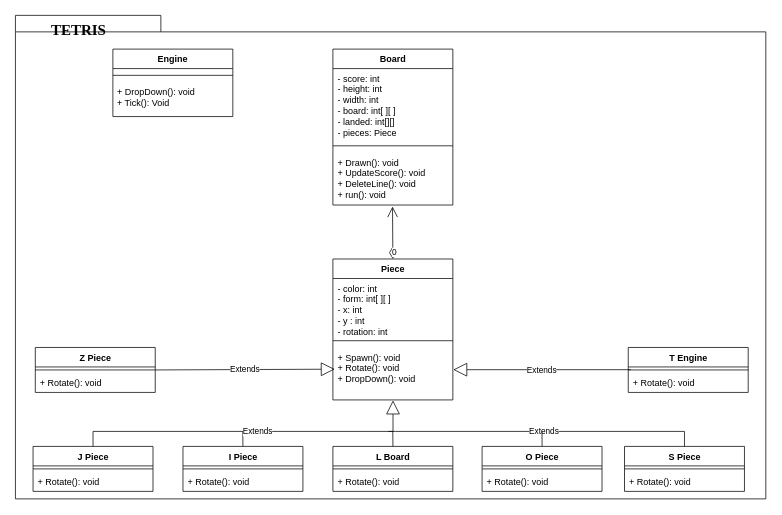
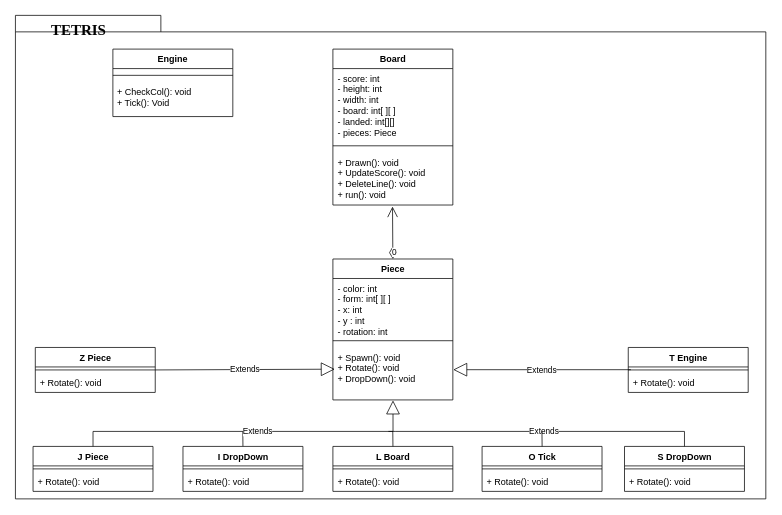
  <mxCell id="0" />
  <mxCell id="1" parent="0" />
  <mxCell id="2" value="" style="shape=folder;fontStyle=1;spacingTop=10;tabWidth=194;tabHeight=22;tabPosition=left;html=1;rounded=0;shadow=0;comic=0;labelBackgroundColor=none;strokeWidth=1;fillColor=none;fontFamily=Verdana;fontSize=10;align=center;movable=0;resizable=0;rotatable=0;deletable=0;editable=0;locked=1;connectable=0;" parent="1" vertex="1"><mxGeometry x="20" y="20" width="1001" height="645" as="geometry" /></mxCell>
  <mxCell id="3" value="TETRIS" style="text;html=1;align=center;verticalAlign=top;spacingTop=-4;fontSize=20;fontFamily=Verdana;fillColor=none;fontStyle=1" parent="1" vertex="1"><mxGeometry x="39" y="25" width="130" height="20" as="geometry" /></mxCell>
  <mxCell id="4" value="&lt;div&gt;Piece&lt;/div&gt;&lt;div&gt;&lt;br&gt;&lt;/div&gt;" style="swimlane;fontStyle=1;align=center;verticalAlign=top;childLayout=stackLayout;horizontal=1;startSize=26;horizontalStack=0;resizeParent=1;resizeParentMax=0;resizeLast=0;collapsible=1;marginBottom=0;whiteSpace=wrap;html=1;" parent="1" vertex="1"><mxGeometry x="443.5" y="345" width="160" height="188" as="geometry" /></mxCell>
  <mxCell id="5" value="&lt;div&gt;- color: int&lt;/div&gt;&lt;div&gt;- form: int[ ][ ]&lt;/div&gt;&lt;div&gt;- x: int&lt;/div&gt;&lt;div&gt;- y : int&lt;/div&gt;&lt;div&gt;- rotation: int&lt;br&gt;&lt;/div&gt;" style="text;strokeColor=none;fillColor=none;align=left;verticalAlign=top;spacingLeft=4;spacingRight=4;overflow=hidden;rotatable=0;points=[[0,0.5],[1,0.5]];portConstraint=eastwest;whiteSpace=wrap;html=1;" parent="4" vertex="1"><mxGeometry y="26" width="160" height="74" as="geometry" /></mxCell>
  <mxCell id="6" value="" style="line;strokeWidth=1;fillColor=none;align=left;verticalAlign=middle;spacingTop=-1;spacingLeft=3;spacingRight=3;rotatable=0;labelPosition=right;points=[];portConstraint=eastwest;strokeColor=inherit;" parent="4" vertex="1"><mxGeometry y="100" width="160" height="18" as="geometry" /></mxCell>
  <mxCell id="7" value="&lt;div&gt;+ Spawn(): void&lt;/div&gt;&lt;div&gt;+ Rotate(): void&lt;/div&gt;&lt;div&gt;+ DropDown(): void&lt;/div&gt;" style="text;strokeColor=none;fillColor=none;align=left;verticalAlign=top;spacingLeft=4;spacingRight=4;overflow=hidden;rotatable=0;points=[[0,0.5],[1,0.5]];portConstraint=eastwest;whiteSpace=wrap;html=1;" parent="4" vertex="1"><mxGeometry y="118" width="160" height="70" as="geometry" /></mxCell>
  <mxCell id="8" style="rounded=0;orthogonalLoop=1;jettySize=auto;html=1;exitX=0.5;exitY=0;exitDx=0;exitDy=0;endArrow=none;endFill=0;" parent="1" source="9" edge="1"><mxGeometry relative="1" as="geometry"><mxPoint x="323.293" y="575" as="targetPoint" /></mxGeometry></mxCell>
- <mxCell id="9" value="&lt;div&gt;I Piece&lt;/div&gt;&lt;div&gt;&lt;br&gt;&lt;/div&gt;" style="swimlane;fontStyle=1;align=center;verticalAlign=top;childLayout=stackLayout;horizontal=1;startSize=26;horizontalStack=0;resizeParent=1;resizeParentMax=0;resizeLast=0;collapsible=1;marginBottom=0;whiteSpace=wrap;html=1;" parent="1" vertex="1"><mxGeometry x="243.5" y="595" width="160" height="60" as="geometry" /></mxCell>
+ <mxCell id="9" value="&lt;div&gt;I DropDown&lt;/div&gt;&lt;div&gt;&lt;br&gt;&lt;/div&gt;" style="swimlane;fontStyle=1;align=center;verticalAlign=top;childLayout=stackLayout;horizontal=1;startSize=26;horizontalStack=0;resizeParent=1;resizeParentMax=0;resizeLast=0;collapsible=1;marginBottom=0;whiteSpace=wrap;html=1;" parent="1" vertex="1"><mxGeometry x="243.5" y="595" width="160" height="60" as="geometry" /></mxCell>
  <mxCell id="10" value="" style="line;strokeWidth=1;fillColor=none;align=left;verticalAlign=middle;spacingTop=-1;spacingLeft=3;spacingRight=3;rotatable=0;labelPosition=right;points=[];portConstraint=eastwest;strokeColor=inherit;" parent="9" vertex="1"><mxGeometry y="26" width="160" height="8" as="geometry" /></mxCell>
  <mxCell id="11" value="+ Rotate(): void" style="text;strokeColor=none;fillColor=none;align=left;verticalAlign=top;spacingLeft=4;spacingRight=4;overflow=hidden;rotatable=0;points=[[0,0.5],[1,0.5]];portConstraint=eastwest;whiteSpace=wrap;html=1;" parent="9" vertex="1"><mxGeometry y="34" width="160" height="26" as="geometry" /></mxCell>
  <mxCell id="12" value="&lt;div&gt;J Piece&lt;/div&gt;&lt;div&gt;&lt;br&gt;&lt;/div&gt;" style="swimlane;fontStyle=1;align=center;verticalAlign=top;childLayout=stackLayout;horizontal=1;startSize=26;horizontalStack=0;resizeParent=1;resizeParentMax=0;resizeLast=0;collapsible=1;marginBottom=0;whiteSpace=wrap;html=1;" parent="1" vertex="1"><mxGeometry x="43.5" y="595" width="160" height="60" as="geometry" /></mxCell>
  <mxCell id="13" value="" style="line;strokeWidth=1;fillColor=none;align=left;verticalAlign=middle;spacingTop=-1;spacingLeft=3;spacingRight=3;rotatable=0;labelPosition=right;points=[];portConstraint=eastwest;strokeColor=inherit;" parent="12" vertex="1"><mxGeometry y="26" width="160" height="8" as="geometry" /></mxCell>
  <mxCell id="14" value="+ Rotate(): void" style="text;strokeColor=none;fillColor=none;align=left;verticalAlign=top;spacingLeft=4;spacingRight=4;overflow=hidden;rotatable=0;points=[[0,0.5],[1,0.5]];portConstraint=eastwest;whiteSpace=wrap;html=1;" parent="12" vertex="1"><mxGeometry y="34" width="160" height="26" as="geometry" /></mxCell>
  <mxCell id="15" value="&lt;div&gt;L Board&lt;/div&gt;&lt;div&gt;&lt;br&gt;&lt;/div&gt;" style="swimlane;fontStyle=1;align=center;verticalAlign=top;childLayout=stackLayout;horizontal=1;startSize=26;horizontalStack=0;resizeParent=1;resizeParentMax=0;resizeLast=0;collapsible=1;marginBottom=0;whiteSpace=wrap;html=1;" parent="1" vertex="1"><mxGeometry x="443.5" y="595" width="160" height="60" as="geometry" /></mxCell>
  <mxCell id="16" value="" style="line;strokeWidth=1;fillColor=none;align=left;verticalAlign=middle;spacingTop=-1;spacingLeft=3;spacingRight=3;rotatable=0;labelPosition=right;points=[];portConstraint=eastwest;strokeColor=inherit;" parent="15" vertex="1"><mxGeometry y="26" width="160" height="8" as="geometry" /></mxCell>
  <mxCell id="17" value="+ Rotate(): void" style="text;strokeColor=none;fillColor=none;align=left;verticalAlign=top;spacingLeft=4;spacingRight=4;overflow=hidden;rotatable=0;points=[[0,0.5],[1,0.5]];portConstraint=eastwest;whiteSpace=wrap;html=1;" parent="15" vertex="1"><mxGeometry y="34" width="160" height="26" as="geometry" /></mxCell>
- <mxCell id="18" value="&lt;div&gt;O Piece&lt;/div&gt;&lt;div&gt;&lt;br&gt;&lt;/div&gt;" style="swimlane;fontStyle=1;align=center;verticalAlign=top;childLayout=stackLayout;horizontal=1;startSize=26;horizontalStack=0;resizeParent=1;resizeParentMax=0;resizeLast=0;collapsible=1;marginBottom=0;whiteSpace=wrap;html=1;" parent="1" vertex="1"><mxGeometry x="642.5" y="595" width="160" height="60" as="geometry" /></mxCell>
+ <mxCell id="18" value="&lt;div&gt;O Tick&lt;/div&gt;&lt;div&gt;&lt;br&gt;&lt;/div&gt;" style="swimlane;fontStyle=1;align=center;verticalAlign=top;childLayout=stackLayout;horizontal=1;startSize=26;horizontalStack=0;resizeParent=1;resizeParentMax=0;resizeLast=0;collapsible=1;marginBottom=0;whiteSpace=wrap;html=1;" parent="1" vertex="1"><mxGeometry x="642.5" y="595" width="160" height="60" as="geometry" /></mxCell>
  <mxCell id="19" value="" style="line;strokeWidth=1;fillColor=none;align=left;verticalAlign=middle;spacingTop=-1;spacingLeft=3;spacingRight=3;rotatable=0;labelPosition=right;points=[];portConstraint=eastwest;strokeColor=inherit;" parent="18" vertex="1"><mxGeometry y="26" width="160" height="8" as="geometry" /></mxCell>
  <mxCell id="20" value="+ Rotate(): void" style="text;strokeColor=none;fillColor=none;align=left;verticalAlign=top;spacingLeft=4;spacingRight=4;overflow=hidden;rotatable=0;points=[[0,0.5],[1,0.5]];portConstraint=eastwest;whiteSpace=wrap;html=1;" parent="18" vertex="1"><mxGeometry y="34" width="160" height="26" as="geometry" /></mxCell>
- <mxCell id="21" value="&lt;div&gt;S Piece&lt;/div&gt;&lt;div&gt;&lt;br&gt;&lt;/div&gt;" style="swimlane;fontStyle=1;align=center;verticalAlign=top;childLayout=stackLayout;horizontal=1;startSize=26;horizontalStack=0;resizeParent=1;resizeParentMax=0;resizeLast=0;collapsible=1;marginBottom=0;whiteSpace=wrap;html=1;" parent="1" vertex="1"><mxGeometry x="832.5" y="595" width="160" height="60" as="geometry" /></mxCell>
+ <mxCell id="21" value="&lt;div&gt;S DropDown&lt;/div&gt;&lt;div&gt;&lt;br&gt;&lt;/div&gt;" style="swimlane;fontStyle=1;align=center;verticalAlign=top;childLayout=stackLayout;horizontal=1;startSize=26;horizontalStack=0;resizeParent=1;resizeParentMax=0;resizeLast=0;collapsible=1;marginBottom=0;whiteSpace=wrap;html=1;" parent="1" vertex="1"><mxGeometry x="832.5" y="595" width="160" height="60" as="geometry" /></mxCell>
  <mxCell id="22" value="" style="line;strokeWidth=1;fillColor=none;align=left;verticalAlign=middle;spacingTop=-1;spacingLeft=3;spacingRight=3;rotatable=0;labelPosition=right;points=[];portConstraint=eastwest;strokeColor=inherit;" parent="21" vertex="1"><mxGeometry y="26" width="160" height="8" as="geometry" /></mxCell>
  <mxCell id="23" value="+ Rotate(): void" style="text;strokeColor=none;fillColor=none;align=left;verticalAlign=top;spacingLeft=4;spacingRight=4;overflow=hidden;rotatable=0;points=[[0,0.5],[1,0.5]];portConstraint=eastwest;whiteSpace=wrap;html=1;" parent="21" vertex="1"><mxGeometry y="34" width="160" height="26" as="geometry" /></mxCell>
  <mxCell id="24" value="&lt;div&gt;T Engine&lt;/div&gt;&lt;div&gt;&lt;br&gt;&lt;/div&gt;" style="swimlane;fontStyle=1;align=center;verticalAlign=top;childLayout=stackLayout;horizontal=1;startSize=26;horizontalStack=0;resizeParent=1;resizeParentMax=0;resizeLast=0;collapsible=1;marginBottom=0;whiteSpace=wrap;html=1;" parent="1" vertex="1"><mxGeometry x="837.5" y="463" width="160" height="60" as="geometry" /></mxCell>
  <mxCell id="25" value="" style="line;strokeWidth=1;fillColor=none;align=left;verticalAlign=middle;spacingTop=-1;spacingLeft=3;spacingRight=3;rotatable=0;labelPosition=right;points=[];portConstraint=eastwest;strokeColor=inherit;" parent="24" vertex="1"><mxGeometry y="26" width="160" height="8" as="geometry" /></mxCell>
  <mxCell id="26" value="+ Rotate(): void" style="text;strokeColor=none;fillColor=none;align=left;verticalAlign=top;spacingLeft=4;spacingRight=4;overflow=hidden;rotatable=0;points=[[0,0.5],[1,0.5]];portConstraint=eastwest;whiteSpace=wrap;html=1;" parent="24" vertex="1"><mxGeometry y="34" width="160" height="26" as="geometry" /></mxCell>
  <mxCell id="27" value="Extends" style="endArrow=block;endSize=16;endFill=0;html=1;rounded=0;exitX=0.5;exitY=0;exitDx=0;exitDy=0;edgeStyle=orthogonalEdgeStyle;entryX=0.501;entryY=1.009;entryDx=0;entryDy=0;entryPerimeter=0;" parent="1" source="12" target="7" edge="1"><mxGeometry x="0.035" width="160" relative="1" as="geometry"><mxPoint x="87.5" y="545" as="sourcePoint" /><mxPoint x="247.5" y="545" as="targetPoint" /><Array as="points"><mxPoint x="123.5" y="575" /><mxPoint x="523.5" y="575" /></Array><mxPoint as="offset" /></mxGeometry></mxCell>
  <mxCell id="28" value="Extends" style="endArrow=none;endSize=16;endFill=0;html=1;rounded=0;exitX=0.5;exitY=0;exitDx=0;exitDy=0;edgeStyle=orthogonalEdgeStyle;" parent="1" source="21" edge="1"><mxGeometry width="160" relative="1" as="geometry"><mxPoint x="557.5" y="515" as="sourcePoint" /><mxPoint x="517.5" y="575" as="targetPoint" /><Array as="points"><mxPoint x="912.5" y="575" /><mxPoint x="527.5" y="575" /></Array></mxGeometry></mxCell>
  <mxCell id="29" style="rounded=0;orthogonalLoop=1;jettySize=auto;html=1;exitX=0.5;exitY=0;exitDx=0;exitDy=0;endArrow=none;endFill=0;" parent="1" edge="1"><mxGeometry relative="1" as="geometry"><mxPoint x="523.383" y="575" as="targetPoint" /><mxPoint x="523.59" y="595" as="sourcePoint" /></mxGeometry></mxCell>
  <mxCell id="30" style="rounded=0;orthogonalLoop=1;jettySize=auto;html=1;exitX=0.5;exitY=0;exitDx=0;exitDy=0;endArrow=none;endFill=0;" parent="1" edge="1"><mxGeometry relative="1" as="geometry"><mxPoint x="722.383" y="575" as="targetPoint" /><mxPoint x="722.59" y="595" as="sourcePoint" /></mxGeometry></mxCell>
  <mxCell id="31" value="&lt;div&gt;Z Piece&lt;/div&gt;&lt;div&gt;&lt;br&gt;&lt;/div&gt;" style="swimlane;fontStyle=1;align=center;verticalAlign=top;childLayout=stackLayout;horizontal=1;startSize=26;horizontalStack=0;resizeParent=1;resizeParentMax=0;resizeLast=0;collapsible=1;marginBottom=0;whiteSpace=wrap;html=1;" parent="1" vertex="1"><mxGeometry x="46.5" y="463" width="160" height="60" as="geometry" /></mxCell>
  <mxCell id="32" value="" style="line;strokeWidth=1;fillColor=none;align=left;verticalAlign=middle;spacingTop=-1;spacingLeft=3;spacingRight=3;rotatable=0;labelPosition=right;points=[];portConstraint=eastwest;strokeColor=inherit;" parent="31" vertex="1"><mxGeometry y="26" width="160" height="8" as="geometry" /></mxCell>
  <mxCell id="33" value="+ Rotate(): void" style="text;strokeColor=none;fillColor=none;align=left;verticalAlign=top;spacingLeft=4;spacingRight=4;overflow=hidden;rotatable=0;points=[[0,0.5],[1,0.5]];portConstraint=eastwest;whiteSpace=wrap;html=1;" parent="31" vertex="1"><mxGeometry y="34" width="160" height="26" as="geometry" /></mxCell>
  <mxCell id="34" value="Extends" style="endArrow=block;endSize=16;endFill=0;html=1;rounded=0;exitX=1;exitY=0.5;exitDx=0;exitDy=0;entryX=0.016;entryY=0.414;entryDx=0;entryDy=0;entryPerimeter=0;" parent="1" source="31" target="7" edge="1"><mxGeometry width="160" relative="1" as="geometry"><mxPoint x="527.5" y="485" as="sourcePoint" /><mxPoint x="437.5" y="493" as="targetPoint" /></mxGeometry></mxCell>
  <mxCell id="35" value="Extends" style="endArrow=block;endSize=16;endFill=0;html=1;rounded=0;exitX=1;exitY=0.5;exitDx=0;exitDy=0;entryX=0.003;entryY=0.567;entryDx=0;entryDy=0;entryPerimeter=0;" parent="1" edge="1"><mxGeometry width="160" relative="1" as="geometry"><mxPoint x="841" y="492.66" as="sourcePoint" /><mxPoint x="604" y="492.66" as="targetPoint" /></mxGeometry></mxCell>
  <mxCell id="36" value="Board" style="swimlane;fontStyle=1;align=center;verticalAlign=top;childLayout=stackLayout;horizontal=1;startSize=26;horizontalStack=0;resizeParent=1;resizeParentMax=0;resizeLast=0;collapsible=1;marginBottom=0;whiteSpace=wrap;html=1;" parent="1" vertex="1"><mxGeometry x="443.5" y="65" width="160" height="208" as="geometry" /></mxCell>
  <mxCell id="37" value="&lt;div&gt;- score: int&lt;br&gt;&lt;/div&gt;&lt;div&gt;- height: int&lt;/div&gt;&lt;div&gt;- width: int&lt;/div&gt;&lt;div&gt;- board: int[ ][ ]&lt;/div&gt;&lt;div&gt;- landed: int[][]&lt;br&gt;&lt;/div&gt;&lt;div&gt;- pieces: Piece&lt;br&gt;&lt;/div&gt;" style="text;strokeColor=none;fillColor=none;align=left;verticalAlign=top;spacingLeft=4;spacingRight=4;overflow=hidden;rotatable=0;points=[[0,0.5],[1,0.5]];portConstraint=eastwest;whiteSpace=wrap;html=1;" parent="36" vertex="1"><mxGeometry y="26" width="160" height="94" as="geometry" /></mxCell>
  <mxCell id="38" value="" style="line;strokeWidth=1;fillColor=none;align=left;verticalAlign=middle;spacingTop=-1;spacingLeft=3;spacingRight=3;rotatable=0;labelPosition=right;points=[];portConstraint=eastwest;strokeColor=inherit;" parent="36" vertex="1"><mxGeometry y="120" width="160" height="18" as="geometry" /></mxCell>
  <mxCell id="39" value="&lt;div&gt;+ Drawn(): void&lt;/div&gt;&lt;div&gt;+ UpdateScore(): void&lt;/div&gt;&lt;div&gt;+ DeleteLine(): void&lt;/div&gt;&lt;div&gt;+ run(): void&lt;/div&gt;" style="text;strokeColor=none;fillColor=none;align=left;verticalAlign=top;spacingLeft=4;spacingRight=4;overflow=hidden;rotatable=0;points=[[0,0.5],[1,0.5]];portConstraint=eastwest;whiteSpace=wrap;html=1;" parent="36" vertex="1"><mxGeometry y="138" width="160" height="70" as="geometry" /></mxCell>
  <mxCell id="40" value="&lt;div&gt;0&lt;/div&gt;" style="endArrow=open;html=1;endSize=12;startArrow=diamondThin;startSize=14;startFill=0;align=left;verticalAlign=bottom;rounded=0;exitX=0.5;exitY=0;exitDx=0;exitDy=0;entryX=0.497;entryY=1.029;entryDx=0;entryDy=0;entryPerimeter=0;" parent="1" source="4" target="39" edge="1"><mxGeometry x="-1" y="3" relative="1" as="geometry"><mxPoint x="267.5" y="335" as="sourcePoint" /><mxPoint x="647.5" y="315" as="targetPoint" /><mxPoint as="offset" /></mxGeometry></mxCell>
  <mxCell id="41" value="Engine" style="swimlane;fontStyle=1;align=center;verticalAlign=top;childLayout=stackLayout;horizontal=1;startSize=26;horizontalStack=0;resizeParent=1;resizeParentMax=0;resizeLast=0;collapsible=1;marginBottom=0;whiteSpace=wrap;html=1;" parent="1" vertex="1"><mxGeometry x="150" y="65" width="160" height="90" as="geometry" /></mxCell>
  <mxCell id="42" value="" style="line;strokeWidth=1;fillColor=none;align=left;verticalAlign=middle;spacingTop=-1;spacingLeft=3;spacingRight=3;rotatable=0;labelPosition=right;points=[];portConstraint=eastwest;strokeColor=inherit;" parent="41" vertex="1"><mxGeometry y="26" width="160" height="18" as="geometry" /></mxCell>
- <mxCell id="43" value="&lt;div&gt;+ DropDown(): void&lt;/div&gt;&lt;div&gt;+ Tick(): Void&lt;br&gt;&lt;/div&gt;" style="text;strokeColor=none;fillColor=none;align=left;verticalAlign=top;spacingLeft=4;spacingRight=4;overflow=hidden;rotatable=0;points=[[0,0.5],[1,0.5]];portConstraint=eastwest;whiteSpace=wrap;html=1;" parent="41" vertex="1"><mxGeometry y="44" width="160" height="46" as="geometry" /></mxCell>
+ <mxCell id="43" value="&lt;div&gt;+ CheckCol(): void&lt;/div&gt;&lt;div&gt;+ Tick(): Void&lt;br&gt;&lt;/div&gt;" style="text;strokeColor=none;fillColor=none;align=left;verticalAlign=top;spacingLeft=4;spacingRight=4;overflow=hidden;rotatable=0;points=[[0,0.5],[1,0.5]];portConstraint=eastwest;whiteSpace=wrap;html=1;" parent="41" vertex="1"><mxGeometry y="44" width="160" height="46" as="geometry" /></mxCell>
